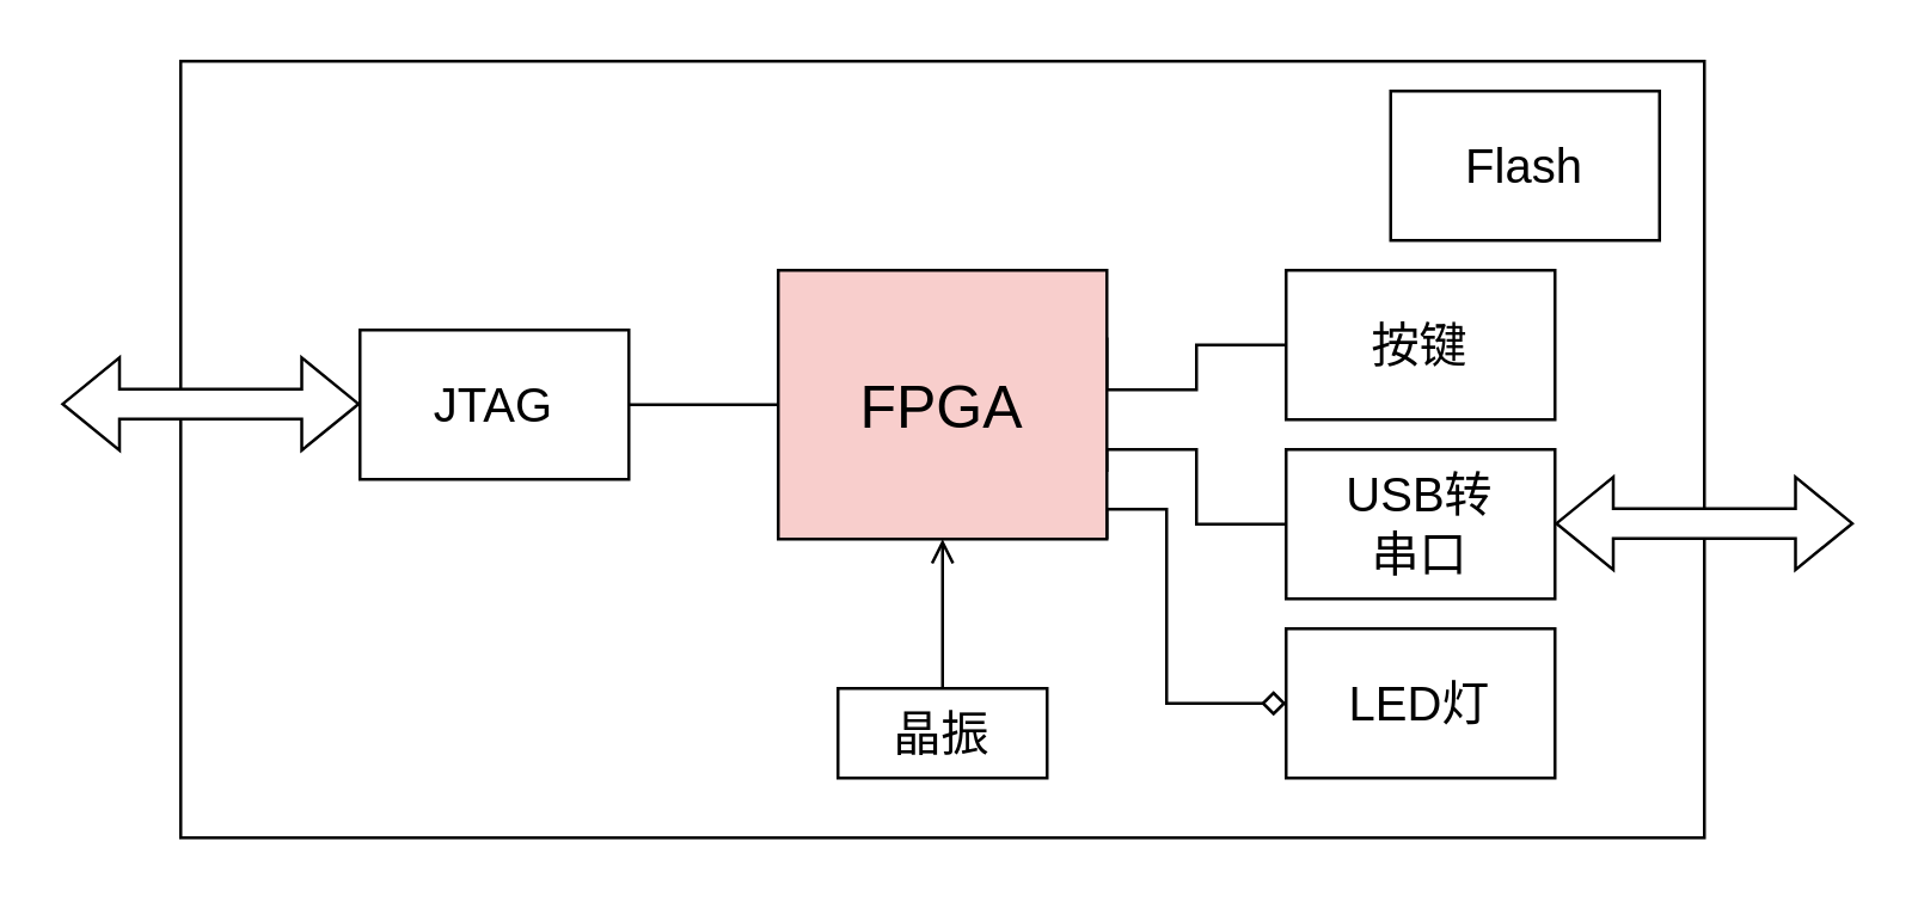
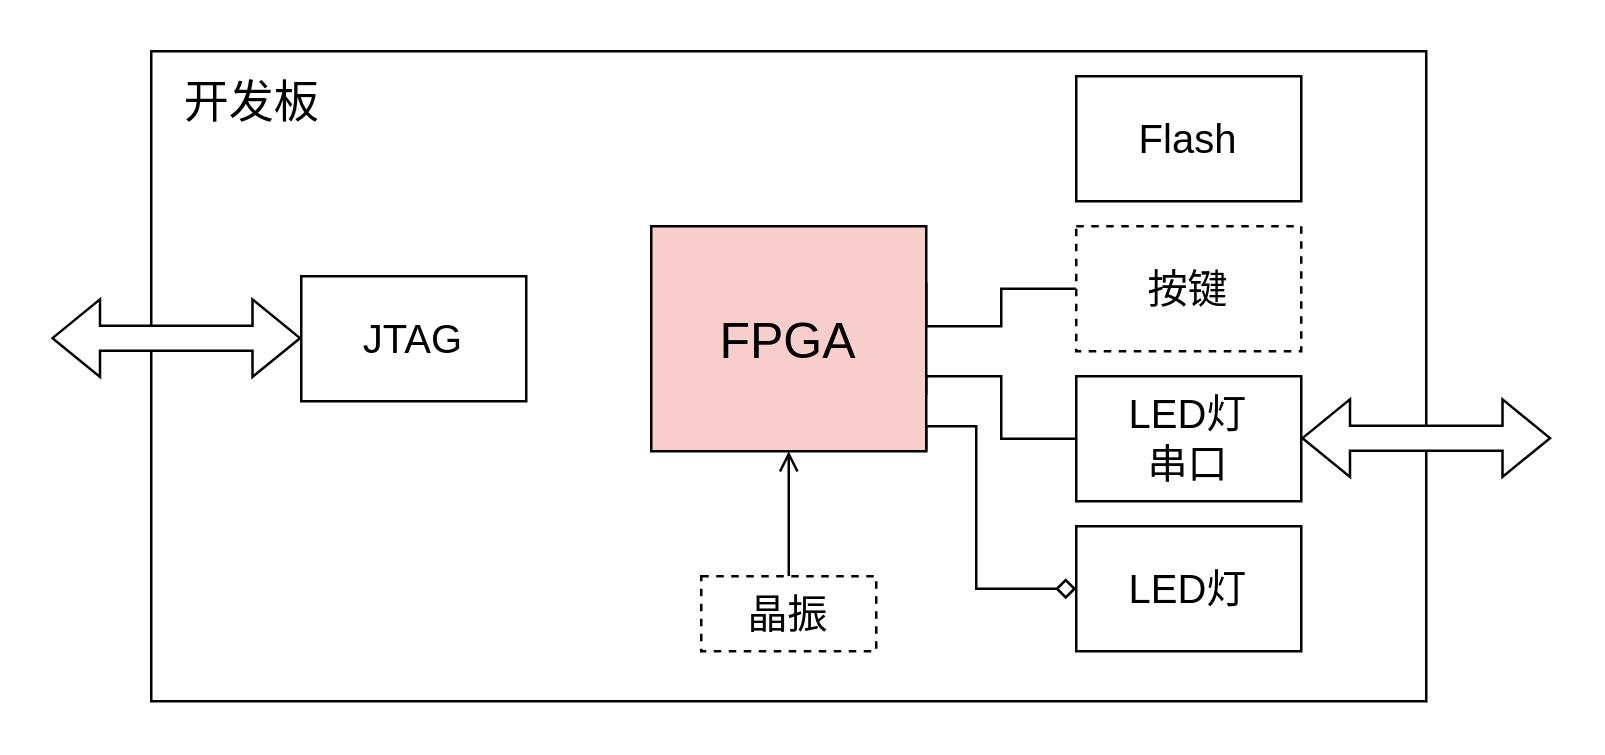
  <mxCell id="0" />
  <mxCell id="1" parent="0" />
  <mxCell id="2" value="" style="rounded=0;whiteSpace=wrap;html=1;connectable=0;editable=0;movable=1;resizable=1;rotatable=1;deletable=1;locked=0;allowArrows=0;" parent="1" vertex="1"><mxGeometry x="60" y="20" width="510" height="260" as="geometry" /></mxCell>
  <mxCell id="3" style="edgeStyle=orthogonalEdgeStyle;rounded=0;orthogonalLoop=1;jettySize=auto;html=1;exitX=1;exitY=0.25;exitDx=0;exitDy=0;entryX=0;entryY=0.5;entryDx=0;entryDy=0;endArrow=none;endFill=0;" edge="1" parent="1" source="6" target="8"><mxGeometry relative="1" as="geometry"><Array as="points"><mxPoint x="370" y="130" /><mxPoint x="400" y="130" /><mxPoint x="400" y="115" /></Array></mxGeometry></mxCell>
  <mxCell id="4" style="edgeStyle=orthogonalEdgeStyle;rounded=0;orthogonalLoop=1;jettySize=auto;html=1;exitX=1;exitY=0.75;exitDx=0;exitDy=0;entryX=0;entryY=0.5;entryDx=0;entryDy=0;endArrow=none;endFill=0;" edge="1" parent="1" source="6" target="9"><mxGeometry relative="1" as="geometry"><Array as="points"><mxPoint x="370" y="150" /><mxPoint x="400" y="150" /><mxPoint x="400" y="175" /></Array></mxGeometry></mxCell>
  <mxCell id="5" style="edgeStyle=orthogonalEdgeStyle;rounded=0;orthogonalLoop=1;jettySize=auto;html=1;exitX=1;exitY=1;exitDx=0;exitDy=0;entryX=0;entryY=0.5;entryDx=0;entryDy=0;endArrow=diamond;endFill=0;" edge="1" parent="1" source="6" target="10"><mxGeometry relative="1" as="geometry"><Array as="points"><mxPoint x="370" y="170" /><mxPoint x="390" y="170" /><mxPoint x="390" y="235" /></Array></mxGeometry></mxCell>
  <mxCell id="6" value="&lt;font style=&quot;font-size: 20px;&quot;&gt;FPGA&lt;/font&gt;" style="rounded=0;whiteSpace=wrap;html=1;direction=east;fillColor=#f8cecc;" vertex="1" parent="1"><mxGeometry x="260" y="90" width="110" height="90" as="geometry" /></mxCell>
- <mxCell id="7" value="&lt;font style=&quot;font-size: 16px;&quot;&gt;Flash&lt;/font&gt;" style="rounded=0;whiteSpace=wrap;html=1;" vertex="1" parent="1"><mxGeometry x="465" y="30" width="90" height="50" as="geometry" /></mxCell>
- <mxCell id="8" value="&lt;span style=&quot;font-size: 16px;&quot;&gt;按键&lt;/span&gt;" style="rounded=0;whiteSpace=wrap;html=1;" vertex="1" parent="1"><mxGeometry x="430" y="90" width="90" height="50" as="geometry" /></mxCell>
- <mxCell id="9" value="&lt;span style=&quot;font-size: 16px;&quot;&gt;USB转&lt;/span&gt;&lt;div&gt;&lt;span style=&quot;font-size: 16px;&quot;&gt;串口&lt;/span&gt;&lt;/div&gt;" style="rounded=0;whiteSpace=wrap;html=1;" vertex="1" parent="1"><mxGeometry x="430" y="150" width="90" height="50" as="geometry" /></mxCell>
+ <mxCell id="7" value="&lt;font style=&quot;font-size: 16px;&quot;&gt;Flash&lt;/font&gt;" style="rounded=0;whiteSpace=wrap;html=1;" vertex="1" parent="1"><mxGeometry x="430" y="30" width="90" height="50" as="geometry" /></mxCell>
+ <mxCell id="8" value="&lt;span style=&quot;font-size: 16px;&quot;&gt;按键&lt;/span&gt;" style="rounded=0;whiteSpace=wrap;html=1;dashed=1;" vertex="1" parent="1"><mxGeometry x="430" y="90" width="90" height="50" as="geometry" /></mxCell>
+ <mxCell id="9" value="&lt;span style=&quot;font-size: 16px;&quot;&gt;LED灯&lt;/span&gt;&lt;div&gt;&lt;span style=&quot;font-size: 16px;&quot;&gt;串口&lt;/span&gt;&lt;/div&gt;" style="rounded=0;whiteSpace=wrap;html=1;" vertex="1" parent="1"><mxGeometry x="430" y="150" width="90" height="50" as="geometry" /></mxCell>
  <mxCell id="10" value="&lt;span style=&quot;font-size: 16px;&quot;&gt;LED灯&lt;/span&gt;" style="rounded=0;whiteSpace=wrap;html=1;" vertex="1" parent="1"><mxGeometry x="430" y="210" width="90" height="50" as="geometry" /></mxCell>
- <mxCell id="11" style="edgeStyle=orthogonalEdgeStyle;rounded=0;orthogonalLoop=1;jettySize=auto;html=1;entryX=0;entryY=0.5;entryDx=0;entryDy=0;endArrow=none;endFill=0;" edge="1" parent="1" source="12" target="6"><mxGeometry relative="1" as="geometry" /></mxCell>
  <mxCell id="12" value="&lt;span style=&quot;font-size: 16px;&quot;&gt;JTAG&lt;/span&gt;" style="rounded=0;whiteSpace=wrap;html=1;" vertex="1" parent="1"><mxGeometry x="120" y="110" width="90" height="50" as="geometry" /></mxCell>
  <mxCell id="13" value="" style="edgeStyle=orthogonalEdgeStyle;rounded=0;orthogonalLoop=1;jettySize=auto;html=1;endArrow=open;endFill=0;" edge="1" parent="1" source="14" target="6"><mxGeometry relative="1" as="geometry" /></mxCell>
- <mxCell id="14" value="&lt;span style=&quot;font-size: 16px;&quot;&gt;晶振&lt;/span&gt;" style="rounded=0;whiteSpace=wrap;html=1;" vertex="1" parent="1"><mxGeometry x="280" y="230" width="70" height="30" as="geometry" /></mxCell>
+ <mxCell id="14" value="&lt;span style=&quot;font-size: 16px;&quot;&gt;晶振&lt;/span&gt;" style="rounded=0;whiteSpace=wrap;html=1;dashed=1;" vertex="1" parent="1"><mxGeometry x="280" y="230" width="70" height="30" as="geometry" /></mxCell>
+ <mxCell id="15" value="&lt;div style=&quot;background-color: rgb(255, 255, 255); font-family: &amp;quot;Droid Sans Mono&amp;quot;, &amp;quot;monospace&amp;quot;, monospace; font-size: 18px; line-height: 24px; white-space-collapse: preserve;&quot;&gt;开发板&lt;/div&gt;" style="text;html=1;align=center;verticalAlign=middle;resizable=0;points=[];autosize=1;strokeColor=none;fillColor=none;" vertex="1" parent="1"><mxGeometry x="60" y="20" width="80" height="40" as="geometry" /></mxCell>
  <mxCell id="16" value="" style="shape=flexArrow;endArrow=classic;startArrow=classic;html=1;rounded=0;fillColor=default;" edge="1" parent="1"><mxGeometry width="100" height="100" relative="1" as="geometry"><mxPoint x="20" y="134.76" as="sourcePoint" /><mxPoint x="120" y="134.76" as="targetPoint" /></mxGeometry></mxCell>
  <mxCell id="17" value="" style="shape=flexArrow;endArrow=classic;startArrow=classic;html=1;rounded=0;fillColor=default;" edge="1" parent="1"><mxGeometry width="100" height="100" relative="1" as="geometry"><mxPoint x="520" y="174.76" as="sourcePoint" /><mxPoint x="620" y="174.76" as="targetPoint" /></mxGeometry></mxCell>
